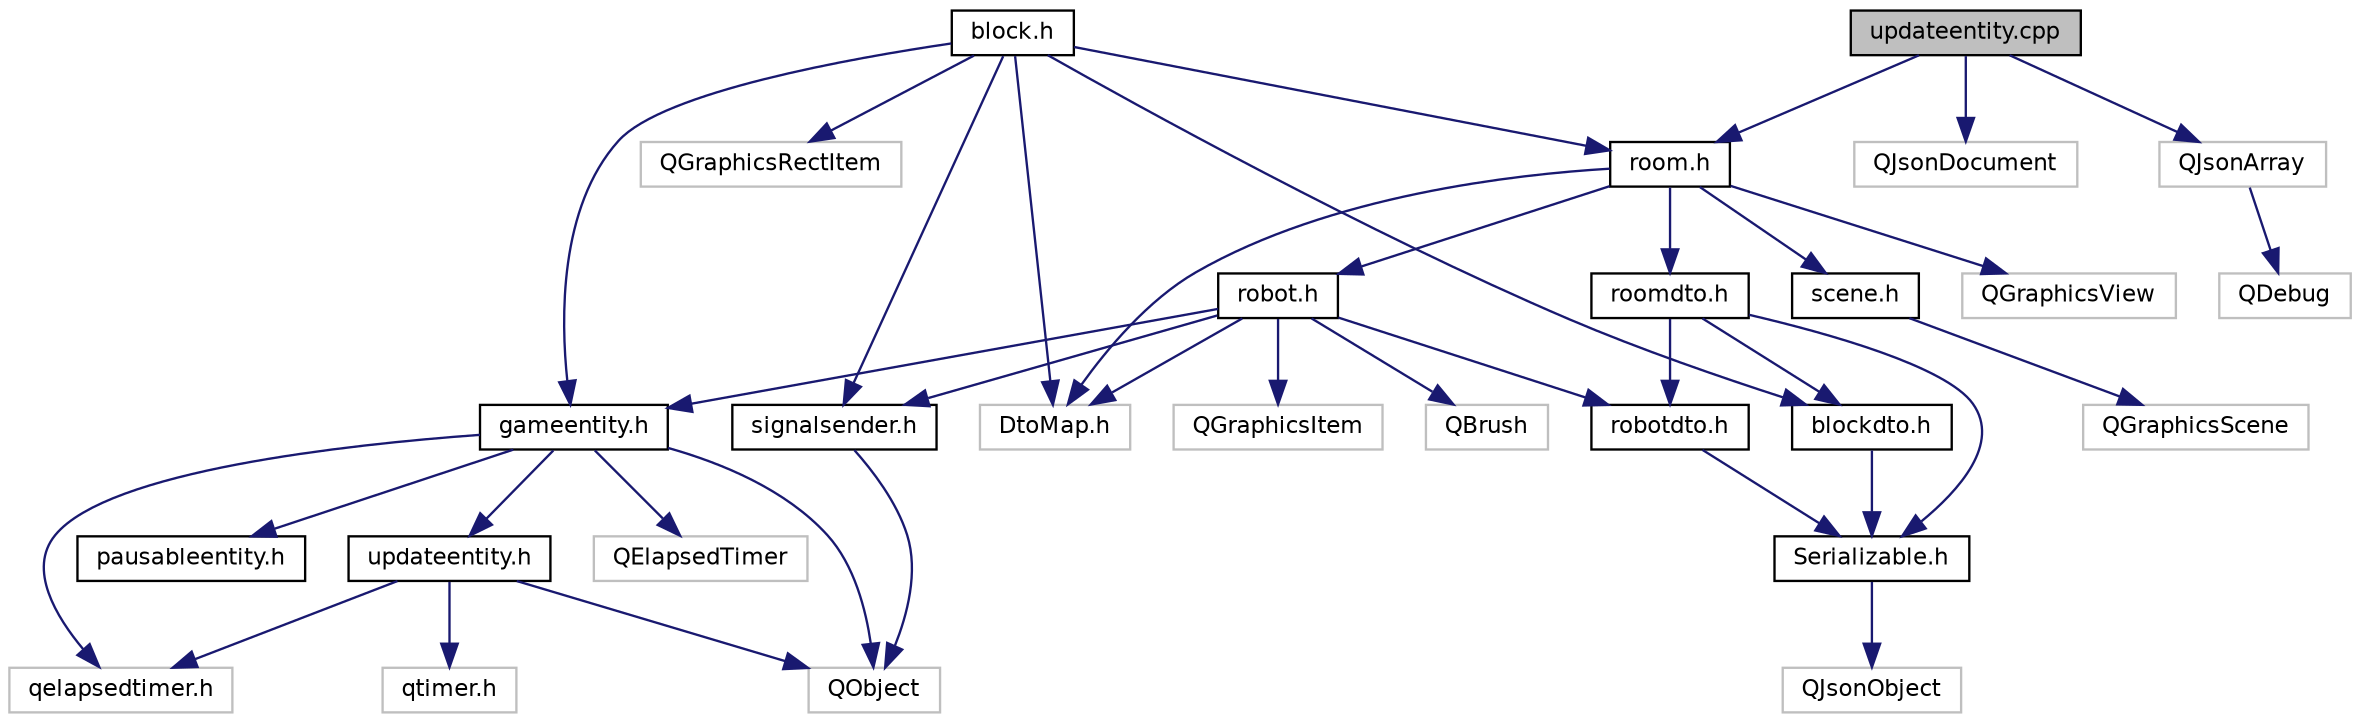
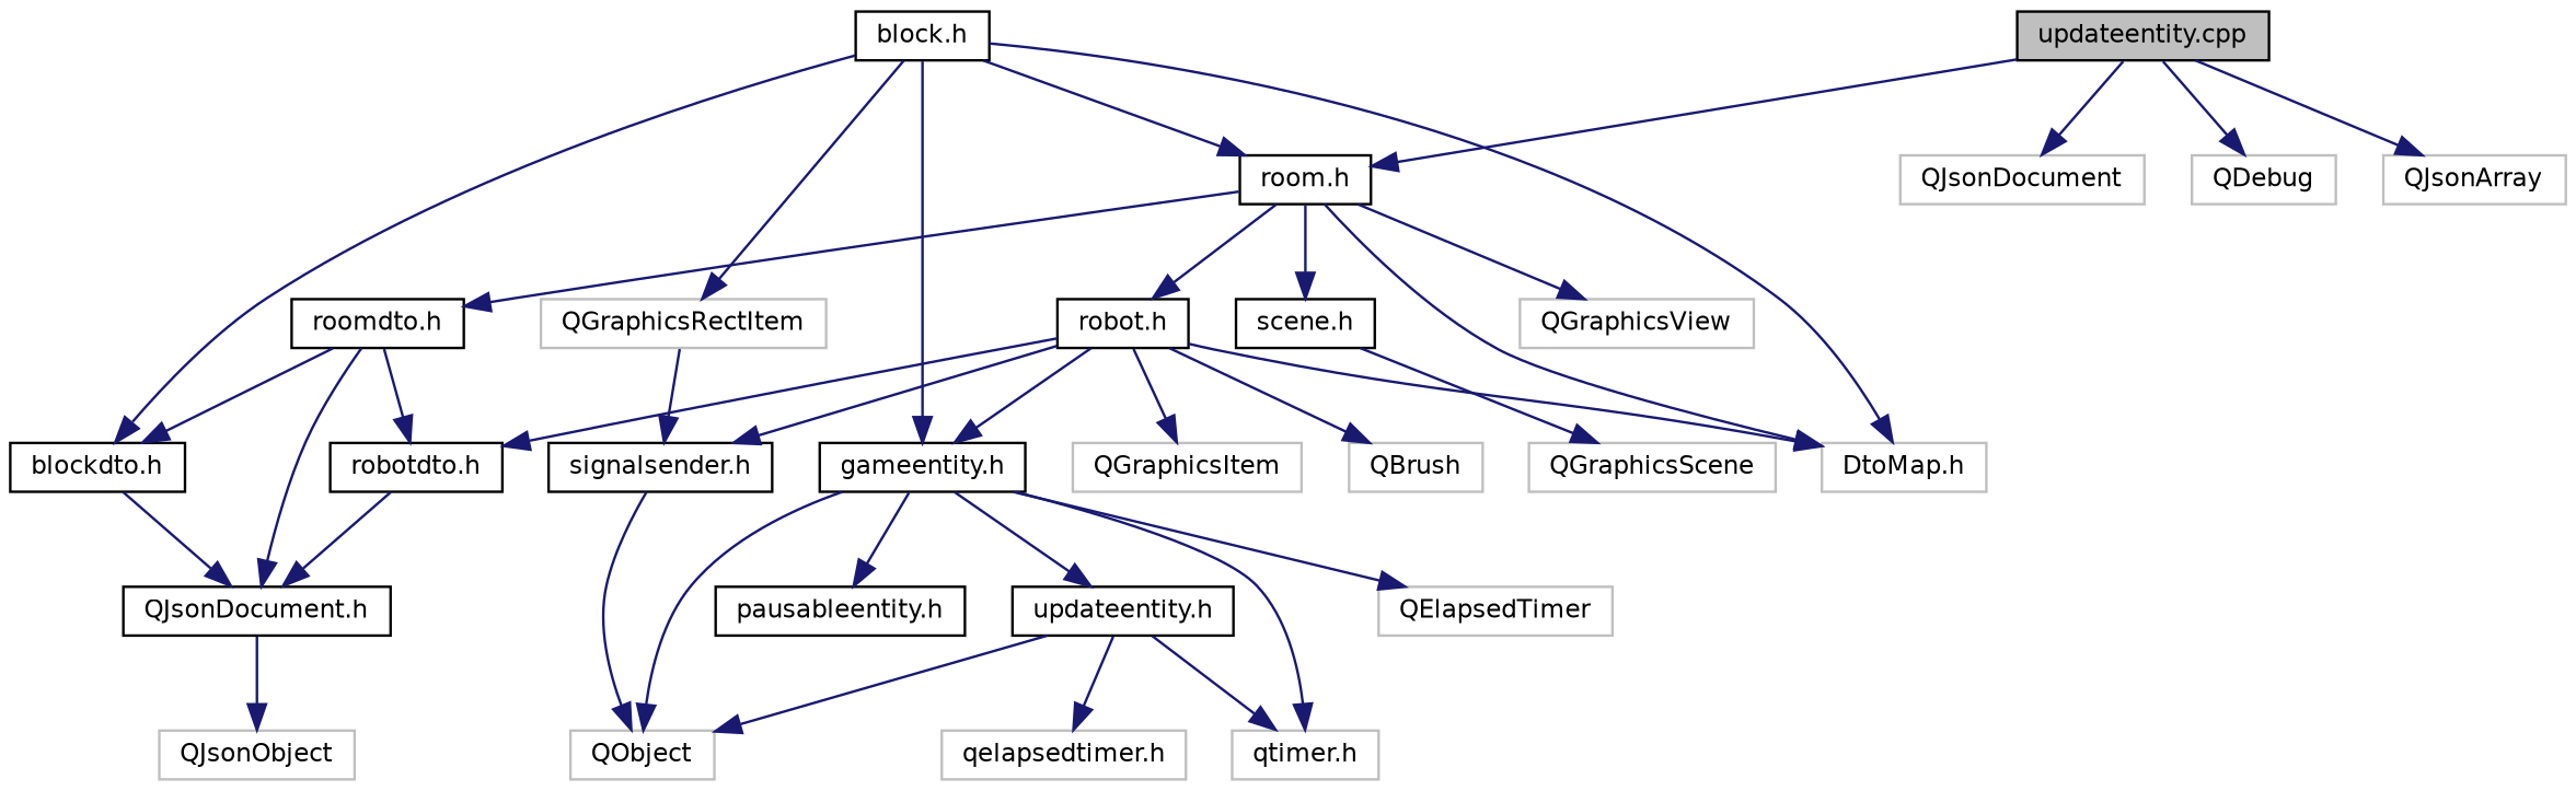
  digraph {
    node [color=grey75 fillcolor=white fontname=Helvetica fontsize=10 shape=record style=filled]
    edge [color=midnightblue fontname=Helvetica fontsize=10 labelfontname=Helvetica labelfontsize=10 style=solid]
    n1 [color=black fillcolor=grey75 fontcolor=black height=0.2 label="updateentity.cpp" width=0.4]
    n2 [color=black height=0.2 label="room.h" width=0.4]
    n3 [height=0.2 label=QJsonDocument width=0.4]
    n4 [height=0.2 label=QDebug width=0.4]
    n5 [height=0.2 label=QJsonArray width=0.4]
    n6 [height=0.2 label="DtoMap.h" width=0.4]
    n7 [color=black height=0.2 label="robot.h" width=0.4]
    n8 [color=black height=0.2 label="roomdto.h" width=0.4]
    n9 [color=black height=0.2 label="scene.h" width=0.4]
    n10 [height=0.2 label=QGraphicsView width=0.4]
    n11 [color=black height=0.2 label="block.h" width=0.4]
    n12 [color=black height=0.2 label="blockdto.h" width=0.4]
    n13 [color=black height=0.2 label="gameentity.h" width=0.4]
    n14 [color=black height=0.2 label="signalsender.h" width=0.4]
    n15 [height=0.2 label=QGraphicsRectItem width=0.4]
    n16 [height=0.2 label=QBrush width=0.4]
    n17 [height=0.2 label=QGraphicsItem width=0.4]
    n18 [color=black height=0.2 label="robotdto.h" width=0.4]
-   n19 [color=black height=0.2 label="Serializable.h" width=0.4]
+   n19 [color=black height=0.2 label="QJsonDocument.h" width=0.4]
    n20 [height=0.2 label=QGraphicsScene width=0.4]
    n21 [color=black height=0.2 label="pausableentity.h" width=0.4]
    n22 [color=black height=0.2 label="updateentity.h" width=0.4]
    n23 [height=0.2 label=QObject width=0.4]
    n24 [height=0.2 label="qtimer.h" width=0.4]
    n25 [height=0.2 label=QElapsedTimer width=0.4]
    n26 [height=0.2 label=QJsonObject width=0.4]
    n27 [height=0.2 label="qelapsedtimer.h" width=0.4]
    n1 -> n2
    n1 -> n3
-   n5 -> n4
+   n1 -> n4
    n1 -> n5
    n2 -> n6
    n2 -> n7
    n2 -> n8
    n2 -> n9
    n2 -> n10
    n7 -> n6
    n7 -> n13
    n7 -> n14
    n7 -> n16
    n7 -> n17
    n7 -> n18
    n8 -> n12
    n8 -> n18
    n8 -> n19
    n9 -> n20
    n11 -> n2
    n11 -> n6
    n11 -> n12
    n11 -> n13
-   n11 -> n14
+   n15 -> n14
    n11 -> n15
    n12 -> n19
    n13 -> n21
    n13 -> n22
    n13 -> n23
-   n13 -> n27
+   n13 -> n24
    n13 -> n25
    n14 -> n23
    n18 -> n19
    n19 -> n26
    n22 -> n23
    n22 -> n24
    n22 -> n27
  }
